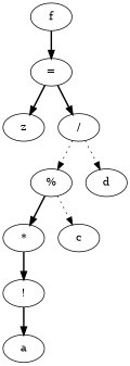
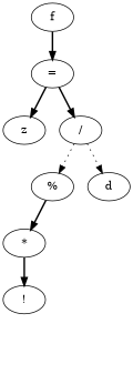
  digraph {
    edge [style=bold]
    n1 [label=f]
    n2 [label="="]
    n3 [label=z]
    n4 [label="/"]
    n5 [label="%"]
    n6 [label=d]
    n7 [label="*"]
-   n8 [label=c]
    n9 [label="!"]
-   n10 [label=a]
    n1 -> n2
    n2 -> n3
    n2 -> n4
    n4 -> n5 [style=dotted]
    n4 -> n6 [style=dotted]
    n5 -> n7
-   n5 -> n8 [style=dotted]
    n7 -> n9
-   n9 -> n10
  }
